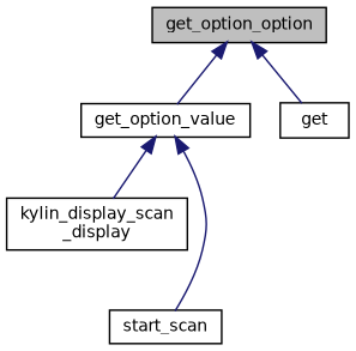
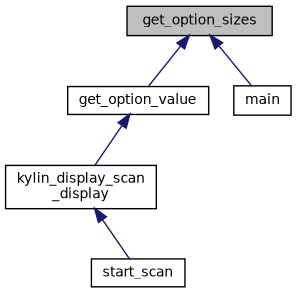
  digraph {
    rankdir=TB
    node [color=black fillcolor=white fontname=Helvetica fontsize=10 shape=record style=filled]
    edge [color=midnightblue dir=back fontname=Helvetica fontsize=10 labelfontname=Helvetica labelfontsize=10 style=solid]
-   n1 [fillcolor=grey75 fontcolor=black height=0.2 label=get_option_option width=0.4]
+   n1 [fillcolor=grey75 fontcolor=black height=0.2 label=get_option_sizes width=0.4]
    n2 [height=0.2 label=get_option_value width=0.4]
-   n3 [height=0.2 label=get width=0.4]
+   n3 [height=0.2 label=main width=0.4]
    n4 [height=0.2 label="kylin_display_scan\l_display" width=0.4]
    n5 [height=0.2 label=start_scan width=0.4]
    n1 -> n2
    n1 -> n3
    n2 -> n4
-   n2 -> n5
+   n4 -> n5
  }
